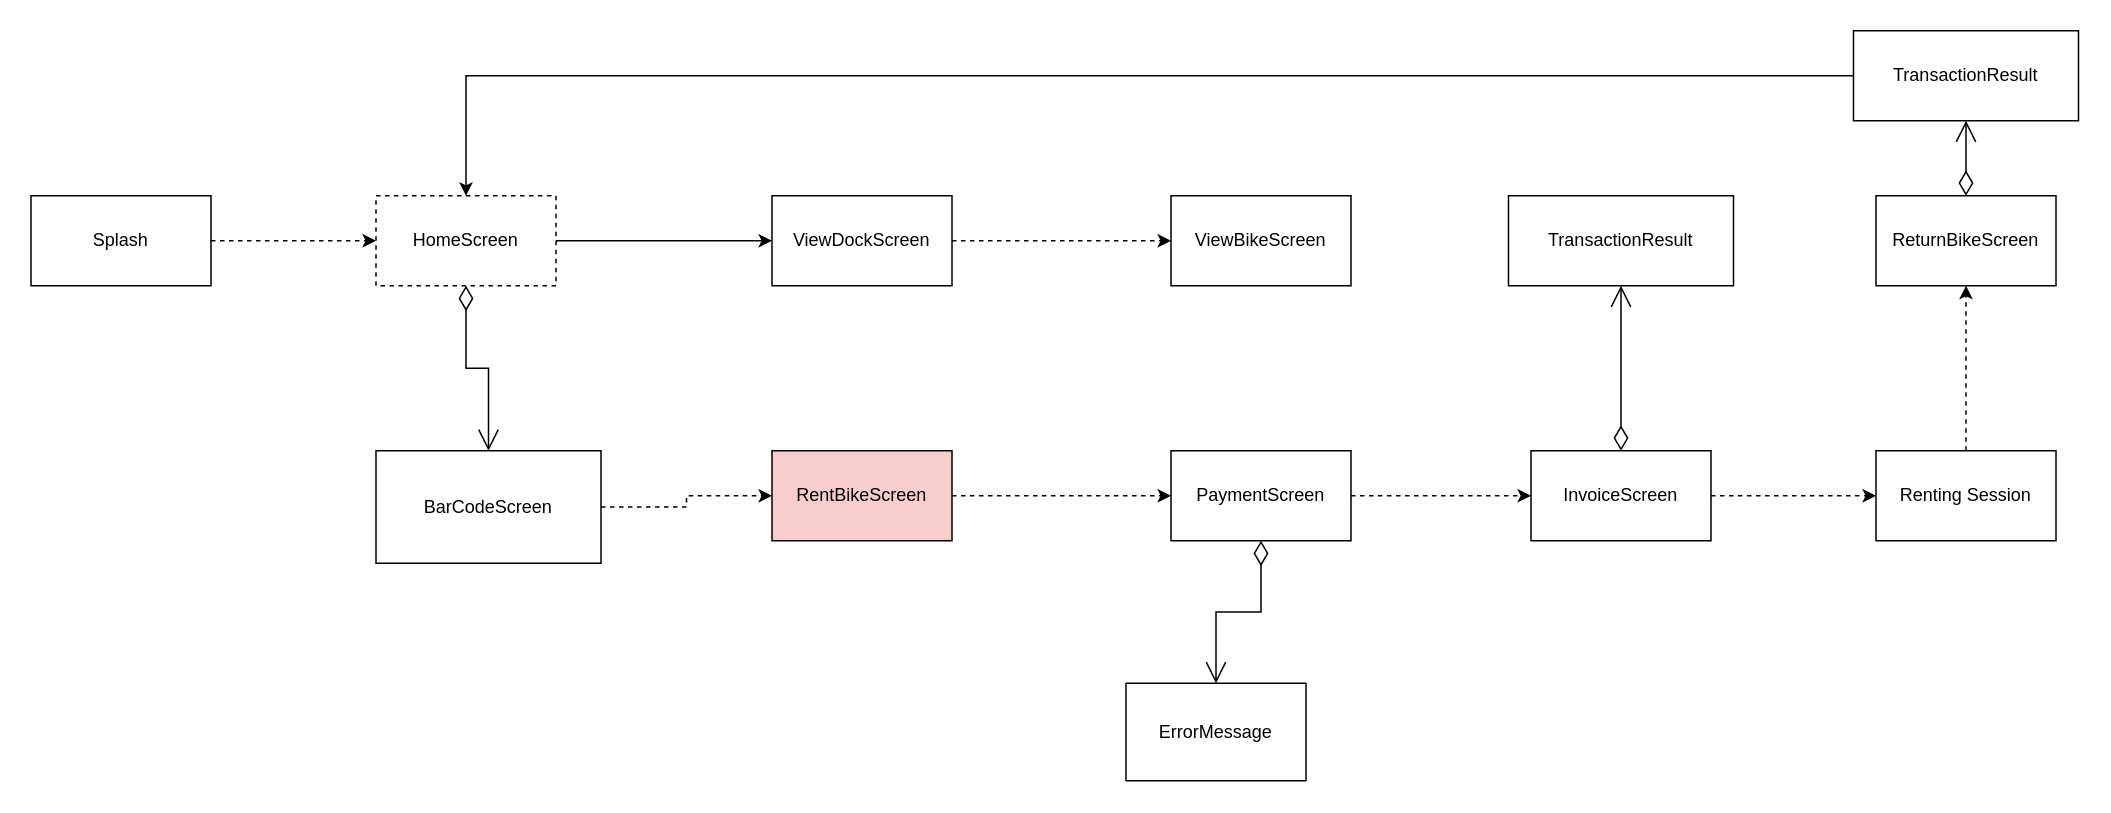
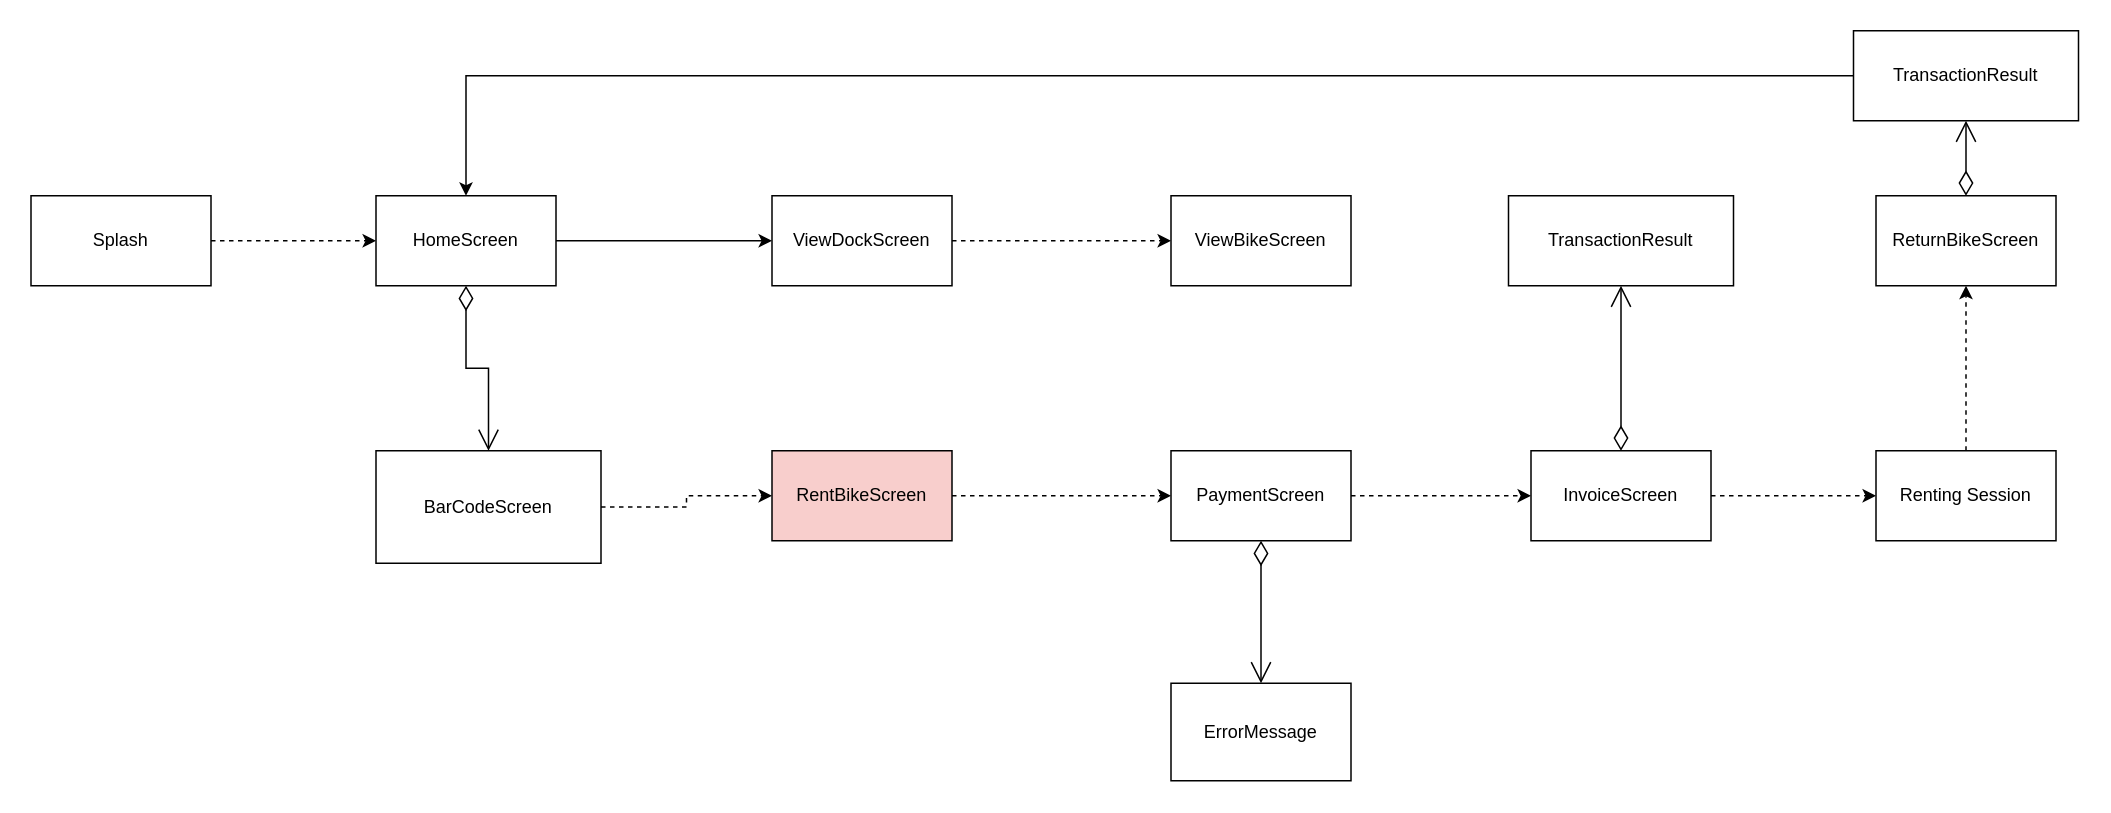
  <mxCell id="0" />
  <mxCell id="1" parent="0" />
  <mxCell id="2" style="edgeStyle=orthogonalEdgeStyle;rounded=0;orthogonalLoop=1;jettySize=auto;html=1;entryX=0;entryY=0.5;entryDx=0;entryDy=0;dashed=1;" parent="1" source="3" target="4" edge="1"><mxGeometry relative="1" as="geometry" /></mxCell>
  <mxCell id="3" value="Splash" style="rounded=0;whiteSpace=wrap;html=1;" parent="1" vertex="1"><mxGeometry x="20" y="130" width="120" height="60" as="geometry" /></mxCell>
- <mxCell id="4" value="HomeScreen" style="rounded=0;whiteSpace=wrap;html=1;dashed=1;" parent="1" vertex="1"><mxGeometry x="250" y="130" width="120" height="60" as="geometry" /></mxCell>
+ <mxCell id="4" value="HomeScreen" style="rounded=0;whiteSpace=wrap;html=1;" parent="1" vertex="1"><mxGeometry x="250" y="130" width="120" height="60" as="geometry" /></mxCell>
  <mxCell id="5" style="edgeStyle=orthogonalEdgeStyle;rounded=0;orthogonalLoop=1;jettySize=auto;html=1;entryX=0;entryY=0.5;entryDx=0;entryDy=0;dashed=1;" parent="1" source="6" target="12" edge="1"><mxGeometry relative="1" as="geometry" /></mxCell>
  <mxCell id="6" value="BarCodeScreen" style="rounded=0;whiteSpace=wrap;html=1;" parent="1" vertex="1"><mxGeometry x="250" y="300" width="150" height="75" as="geometry" /></mxCell>
  <mxCell id="7" value="" style="endArrow=open;html=1;endSize=12;startArrow=diamondThin;startSize=14;startFill=0;edgeStyle=orthogonalEdgeStyle;rounded=0;entryX=0.5;entryY=0;entryDx=0;entryDy=0;exitX=0.5;exitY=1;exitDx=0;exitDy=0;" parent="1" source="4" target="6" edge="1"><mxGeometry relative="1" as="geometry"><mxPoint x="490" y="220" as="sourcePoint" /><mxPoint x="650" y="220" as="targetPoint" /></mxGeometry></mxCell>
  <mxCell id="8" value="ViewDockScreen" style="rounded=0;whiteSpace=wrap;html=1;" parent="1" vertex="1"><mxGeometry x="514" y="130" width="120" height="60" as="geometry" /></mxCell>
  <mxCell id="9" value="ViewBikeScreen" style="rounded=0;whiteSpace=wrap;html=1;" parent="1" vertex="1"><mxGeometry x="780" y="130" width="120" height="60" as="geometry" /></mxCell>
  <mxCell id="10" value="" style="endArrow=classic;html=1;rounded=0;entryX=0;entryY=0.5;entryDx=0;entryDy=0;exitX=1;exitY=0.5;exitDx=0;exitDy=0;dashed=1;" parent="1" source="8" target="9" edge="1"><mxGeometry width="50" height="50" relative="1" as="geometry"><mxPoint x="650" y="240" as="sourcePoint" /><mxPoint x="700" y="190" as="targetPoint" /></mxGeometry></mxCell>
  <mxCell id="11" style="edgeStyle=orthogonalEdgeStyle;rounded=0;orthogonalLoop=1;jettySize=auto;html=1;entryX=0;entryY=0.5;entryDx=0;entryDy=0;dashed=1;" parent="1" source="12" target="14" edge="1"><mxGeometry relative="1" as="geometry" /></mxCell>
  <mxCell id="12" value="RentBikeScreen" style="rounded=0;whiteSpace=wrap;html=1;fillColor=#f8cecc;" parent="1" vertex="1"><mxGeometry x="514" y="300" width="120" height="60" as="geometry" /></mxCell>
  <mxCell id="13" style="edgeStyle=orthogonalEdgeStyle;rounded=0;orthogonalLoop=1;jettySize=auto;html=1;entryX=0;entryY=0.5;entryDx=0;entryDy=0;dashed=1;" parent="1" source="14" target="16" edge="1"><mxGeometry relative="1" as="geometry" /></mxCell>
  <mxCell id="14" value="PaymentScreen" style="rounded=0;whiteSpace=wrap;html=1;" parent="1" vertex="1"><mxGeometry x="780" y="300" width="120" height="60" as="geometry" /></mxCell>
  <mxCell id="15" style="edgeStyle=orthogonalEdgeStyle;rounded=0;orthogonalLoop=1;jettySize=auto;html=1;dashed=1;" parent="1" source="16" target="18" edge="1"><mxGeometry relative="1" as="geometry" /></mxCell>
  <mxCell id="16" value="InvoiceScreen" style="rounded=0;whiteSpace=wrap;html=1;" parent="1" vertex="1"><mxGeometry x="1020" y="300" width="120" height="60" as="geometry" /></mxCell>
  <mxCell id="17" style="edgeStyle=orthogonalEdgeStyle;rounded=0;orthogonalLoop=1;jettySize=auto;html=1;dashed=1;" parent="1" source="18" target="19" edge="1"><mxGeometry relative="1" as="geometry" /></mxCell>
  <mxCell id="18" value="Renting Session" style="rounded=0;whiteSpace=wrap;html=1;" parent="1" vertex="1"><mxGeometry x="1250" y="300" width="120" height="60" as="geometry" /></mxCell>
  <mxCell id="19" value="ReturnBikeScreen" style="rounded=0;whiteSpace=wrap;html=1;" parent="1" vertex="1"><mxGeometry x="1250" y="130" width="120" height="60" as="geometry" /></mxCell>
  <mxCell id="20" value="TransactionResult" style="rounded=0;whiteSpace=wrap;html=1;" parent="1" vertex="1"><mxGeometry x="1005" y="130" width="150" height="60" as="geometry" /></mxCell>
  <mxCell id="21" value="" style="endArrow=classic;html=1;rounded=0;exitX=1;exitY=0.5;exitDx=0;exitDy=0;entryX=0;entryY=0.5;entryDx=0;entryDy=0;" edge="1" parent="1" source="4" target="8"><mxGeometry width="50" height="50" relative="1" as="geometry"><mxPoint x="480" y="240" as="sourcePoint" /><mxPoint x="530" y="190" as="targetPoint" /></mxGeometry></mxCell>
  <mxCell id="22" value="" style="endArrow=open;html=1;endSize=12;startArrow=diamondThin;startSize=14;startFill=0;edgeStyle=orthogonalEdgeStyle;rounded=0;exitX=0.5;exitY=0;exitDx=0;exitDy=0;entryX=0.5;entryY=1;entryDx=0;entryDy=0;" edge="1" parent="1" source="19" target="27"><mxGeometry relative="1" as="geometry"><mxPoint x="1090" y="370" as="sourcePoint" /><mxPoint x="1090" y="465" as="targetPoint" /></mxGeometry></mxCell>
- <mxCell id="23" value="ErrorMessage" style="rounded=0;whiteSpace=wrap;html=1;" vertex="1" parent="1"><mxGeometry x="750" y="455" width="120" height="65" as="geometry" /></mxCell>
+ <mxCell id="23" value="ErrorMessage" style="rounded=0;whiteSpace=wrap;html=1;" vertex="1" parent="1"><mxGeometry x="780" y="455" width="120" height="65" as="geometry" /></mxCell>
  <mxCell id="24" value="" style="endArrow=open;html=1;endSize=12;startArrow=diamondThin;startSize=14;startFill=0;edgeStyle=orthogonalEdgeStyle;rounded=0;entryX=0.5;entryY=0;entryDx=0;entryDy=0;exitX=0.5;exitY=1;exitDx=0;exitDy=0;" edge="1" parent="1" source="14" target="23"><mxGeometry relative="1" as="geometry"><mxPoint x="1090" y="370" as="sourcePoint" /><mxPoint x="1090" y="465" as="targetPoint" /></mxGeometry></mxCell>
  <mxCell id="25" value="" style="endArrow=classic;html=1;rounded=0;exitX=0;exitY=0.5;exitDx=0;exitDy=0;entryX=0.5;entryY=0;entryDx=0;entryDy=0;" edge="1" parent="1" source="27" target="4"><mxGeometry width="50" height="50" relative="1" as="geometry"><mxPoint x="690" y="530" as="sourcePoint" /><mxPoint x="680" y="300" as="targetPoint" /><Array as="points"><mxPoint x="1080" y="50" /><mxPoint x="310" y="50" /></Array></mxGeometry></mxCell>
  <mxCell id="26" value="" style="endArrow=open;html=1;endSize=12;startArrow=diamondThin;startSize=14;startFill=0;edgeStyle=orthogonalEdgeStyle;rounded=0;entryX=0.5;entryY=1;entryDx=0;entryDy=0;" edge="1" parent="1" source="16" target="20"><mxGeometry relative="1" as="geometry"><mxPoint x="1260" y="170" as="sourcePoint" /><mxPoint x="1170" y="170" as="targetPoint" /></mxGeometry></mxCell>
  <mxCell id="27" value="TransactionResult" style="rounded=0;whiteSpace=wrap;html=1;" vertex="1" parent="1"><mxGeometry x="1235" y="20" width="150" height="60" as="geometry" /></mxCell>
